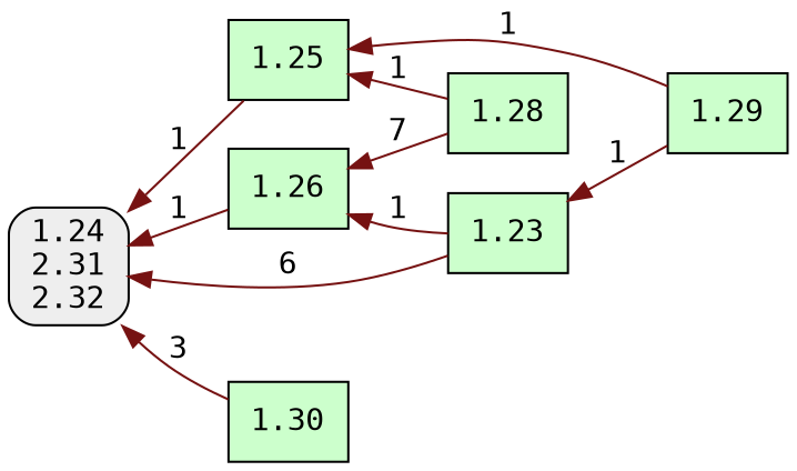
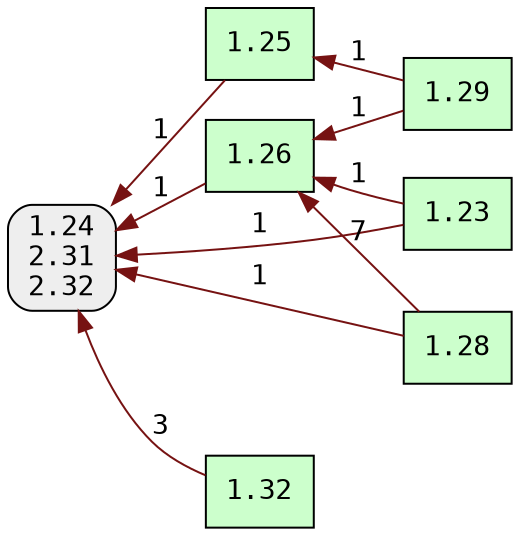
  digraph {
    fontname="DejaVu Sans Mono"
    rankdir=RL
    node [fillcolor="#CCFFCC" fontname="DejaVu Sans Mono" shape=box style=filled]
    edge [color="#761212" fontname="DejaVu Sans Mono" style=filled]
    "1.24\n2.31\n2.32" [fillcolor="#EEEEEE" style="filled,rounded"]
    1.25
    1.26
    n4 [label=1.23]
    1.28
    1.29
-   1.30
+   1.30 [label=1.32]
    1.25 -> "1.24\n2.31\n2.32" [label=1]
    1.26 -> "1.24\n2.31\n2.32" [label=1]
-   n4 -> "1.24\n2.31\n2.32" [label=6]
+   n4 -> "1.24\n2.31\n2.32" [label=1]
    n4 -> 1.26 [label=1]
-   1.28 -> 1.25 [label=1]
+   1.28 -> "1.24\n2.31\n2.32" [label=1]
    1.28 -> 1.26 [label=7]
    1.29 -> 1.25 [label=1]
-   1.29 -> n4 [label=1]
+   1.29 -> 1.26 [label=1]
    1.30 -> "1.24\n2.31\n2.32" [label=3]
  }
